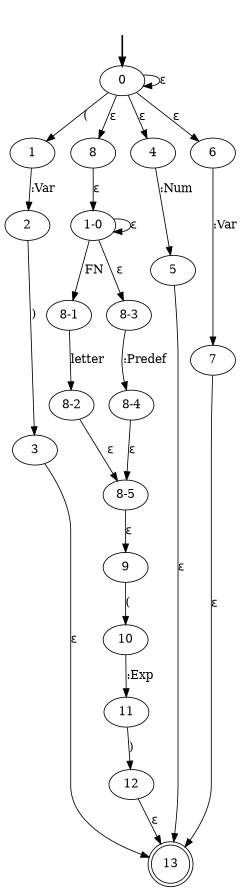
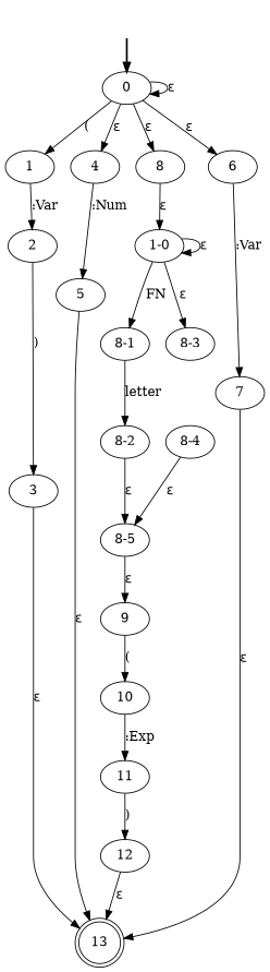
  digraph {
    fake0 [style=invisible]
    0 [root=true]
    1
    8
    4
    6
    2
    3
    13 [shape=doublecircle]
    5
    n11 [label="1-0"]
    "8-1"
    "8-3"
    "8-2"
    "8-4"
    "8-5"
    9
    10
    11
    12
    7
    fake0 -> 0 [style=bold]
    0 -> 0 [label="ε"]
    0 -> 1 [label="("]
    0 -> 8 [label="ε"]
    0 -> 4 [label="ε"]
    0 -> 6 [label="ε"]
    1 -> 2 [label=":Var"]
    8 -> n11 [label="ε"]
    4 -> 5 [label=":Num"]
    6 -> 7 [label=":Var"]
    2 -> 3 [label=")"]
    3 -> 13 [label="ε"]
    5 -> 13 [label="ε"]
    n11 -> n11 [label="ε"]
    n11 -> "8-1" [label=FN]
    n11 -> "8-3" [label="ε"]
    "8-1" -> "8-2" [label=letter]
-   "8-3" -> "8-4" [label=":Predef"]
    "8-2" -> "8-5" [label="ε"]
    "8-4" -> "8-5" [label="ε"]
    "8-5" -> 9 [label="ε"]
    9 -> 10 [label="("]
    10 -> 11 [label=":Exp"]
    11 -> 12 [label=")"]
    12 -> 13 [label="ε"]
    7 -> 13 [label="ε"]
  }
